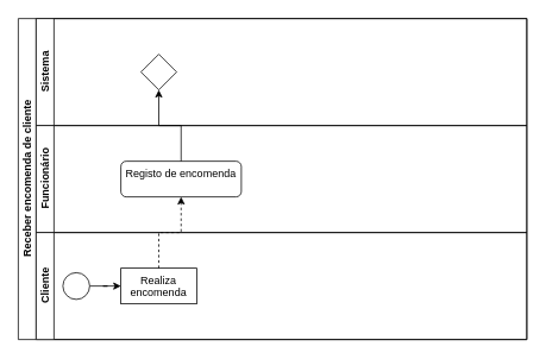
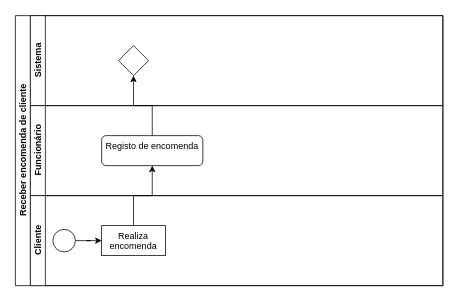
  <mxCell id="0" />
  <mxCell id="1" parent="0" />
  <mxCell id="2" value="Receber encomenda de cliente" style="swimlane;html=1;childLayout=stackLayout;resizeParent=1;resizeParentMax=0;horizontal=0;startSize=20;horizontalStack=0;" parent="1" vertex="1"><mxGeometry x="20" y="20" width="570" height="360" as="geometry" /></mxCell>
  <mxCell id="3" value="" style="edgeStyle=orthogonalEdgeStyle;rounded=0;orthogonalLoop=1;jettySize=auto;html=1;dashed=1;endArrow=none;endFill=0;" parent="2" edge="1"><mxGeometry relative="1" as="geometry"><mxPoint x="180" y="90" as="sourcePoint" /><mxPoint x="180" y="90" as="targetPoint" /></mxGeometry></mxCell>
  <mxCell id="4" style="edgeStyle=orthogonalEdgeStyle;rounded=0;orthogonalLoop=1;jettySize=auto;html=1;endArrow=classic;endFill=1;" parent="2" edge="1"><mxGeometry relative="1" as="geometry"><mxPoint x="300" y="140" as="targetPoint" /></mxGeometry></mxCell>
  <mxCell id="5" style="edgeStyle=orthogonalEdgeStyle;rounded=0;orthogonalLoop=1;jettySize=auto;html=1;endArrow=classic;endFill=1;" parent="2" edge="1"><mxGeometry relative="1" as="geometry"><Array as="points"><mxPoint x="180" y="220" /><mxPoint x="400" y="220" /></Array><mxPoint x="180" y="90" as="sourcePoint" /></mxGeometry></mxCell>
  <mxCell id="6" value="Sistema" style="swimlane;html=1;startSize=20;horizontal=0;" vertex="1" parent="2"><mxGeometry x="20" width="550" height="120" as="geometry" /></mxCell>
  <mxCell id="7" value="" style="points=[[0.25,0.25,0],[0.5,0,0],[0.75,0.25,0],[1,0.5,0],[0.75,0.75,0],[0.5,1,0],[0.25,0.75,0],[0,0.5,0]];shape=mxgraph.bpmn.gateway2;html=1;verticalLabelPosition=bottom;labelBackgroundColor=#ffffff;verticalAlign=top;align=center;perimeter=rhombusPerimeter;outlineConnect=0;outline=none;symbol=none;" vertex="1" parent="6"><mxGeometry x="117.5" y="40" width="40" height="40" as="geometry" /></mxCell>
  <mxCell id="8" value="Funcionário" style="swimlane;html=1;startSize=20;horizontal=0;" parent="2" vertex="1"><mxGeometry x="20" y="120" width="550" height="120" as="geometry" /></mxCell>
  <mxCell id="9" value="" style="edgeStyle=orthogonalEdgeStyle;rounded=0;orthogonalLoop=1;jettySize=auto;html=1;endArrow=classic;endFill=1;" parent="8" edge="1"><mxGeometry relative="1" as="geometry"><mxPoint x="200" y="60" as="sourcePoint" /></mxGeometry></mxCell>
  <mxCell id="10" value="Registo de encomenda" style="rounded=1;whiteSpace=wrap;html=1;verticalAlign=top;labelBackgroundColor=#ffffff;" vertex="1" parent="8"><mxGeometry x="95" y="40" width="135" height="40" as="geometry" /></mxCell>
  <mxCell id="11" value="Cliente" style="swimlane;html=1;startSize=20;horizontal=0;" parent="2" vertex="1"><mxGeometry x="20" y="240" width="550" height="120" as="geometry" /></mxCell>
  <mxCell id="12" value="" style="edgeStyle=orthogonalEdgeStyle;rounded=0;orthogonalLoop=1;jettySize=auto;html=1;endArrow=classic;endFill=1;" parent="11" edge="1"><mxGeometry relative="1" as="geometry"><mxPoint x="320" y="50" as="sourcePoint" /></mxGeometry></mxCell>
  <mxCell id="13" value="" style="edgeStyle=orthogonalEdgeStyle;rounded=0;orthogonalLoop=1;jettySize=auto;html=1;" edge="1" parent="11" source="14" target="15"><mxGeometry relative="1" as="geometry" /></mxCell>
  <mxCell id="14" value="" style="points=[[0.145,0.145,0],[0.5,0,0],[0.855,0.145,0],[1,0.5,0],[0.855,0.855,0],[0.5,1,0],[0.145,0.855,0],[0,0.5,0]];shape=mxgraph.bpmn.event;html=1;verticalLabelPosition=bottom;labelBackgroundColor=#ffffff;verticalAlign=top;align=center;perimeter=ellipsePerimeter;outlineConnect=0;aspect=fixed;outline=standard;symbol=general;" vertex="1" parent="11"><mxGeometry x="30" y="45" width="30" height="30" as="geometry" /></mxCell>
  <mxCell id="15" value="Realiza encomenda" style="whiteSpace=wrap;html=1;verticalAlign=top;labelBackgroundColor=#ffffff;rounded=0;" vertex="1" parent="11"><mxGeometry x="95" y="40" width="85" height="40" as="geometry" /></mxCell>
- <mxCell id="16" style="edgeStyle=orthogonalEdgeStyle;rounded=0;orthogonalLoop=1;jettySize=auto;html=1;dashed=1;" edge="1" parent="2" source="15" target="10"><mxGeometry relative="1" as="geometry" /></mxCell>
+ <mxCell id="16" style="edgeStyle=orthogonalEdgeStyle;rounded=0;orthogonalLoop=1;jettySize=auto;html=1;" edge="1" parent="2" source="15" target="10"><mxGeometry relative="1" as="geometry" /></mxCell>
  <mxCell id="17" value="" style="edgeStyle=orthogonalEdgeStyle;rounded=0;orthogonalLoop=1;jettySize=auto;html=1;" edge="1" parent="2" source="10" target="7"><mxGeometry relative="1" as="geometry"><mxPoint x="157.5" y="90" as="targetPoint" /></mxGeometry></mxCell>
